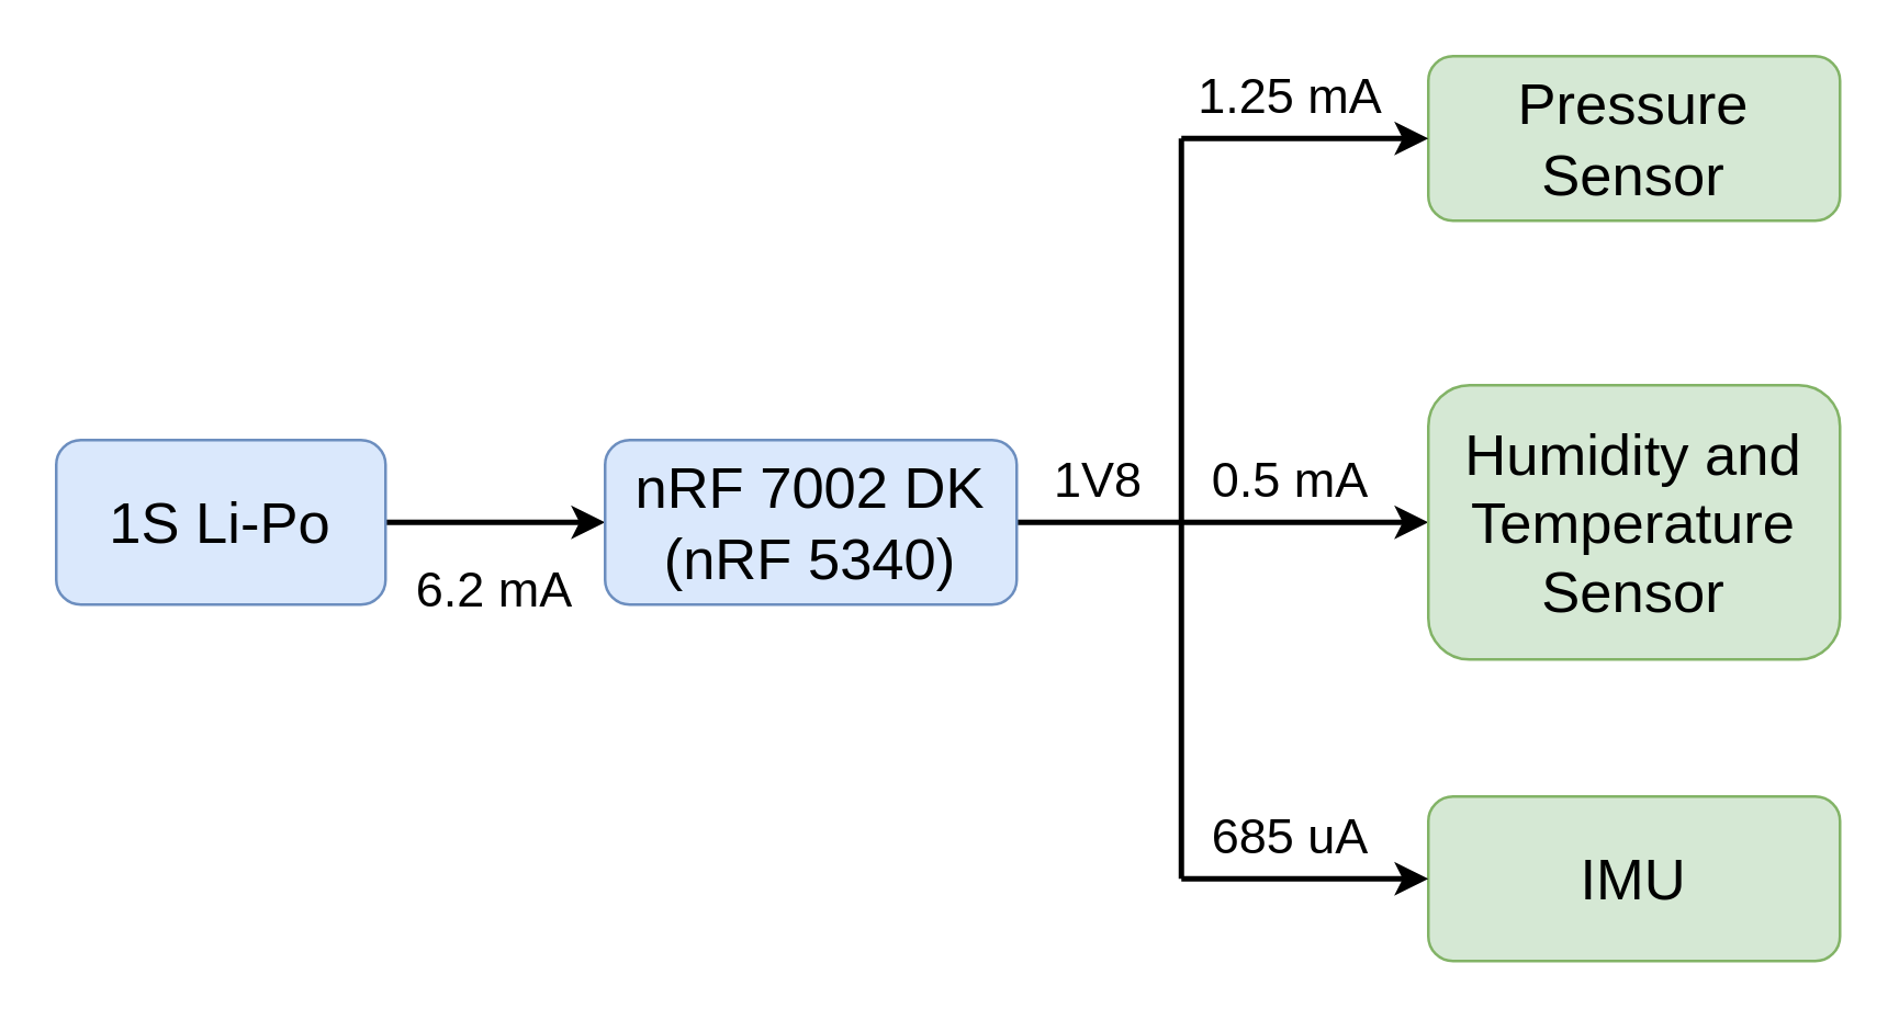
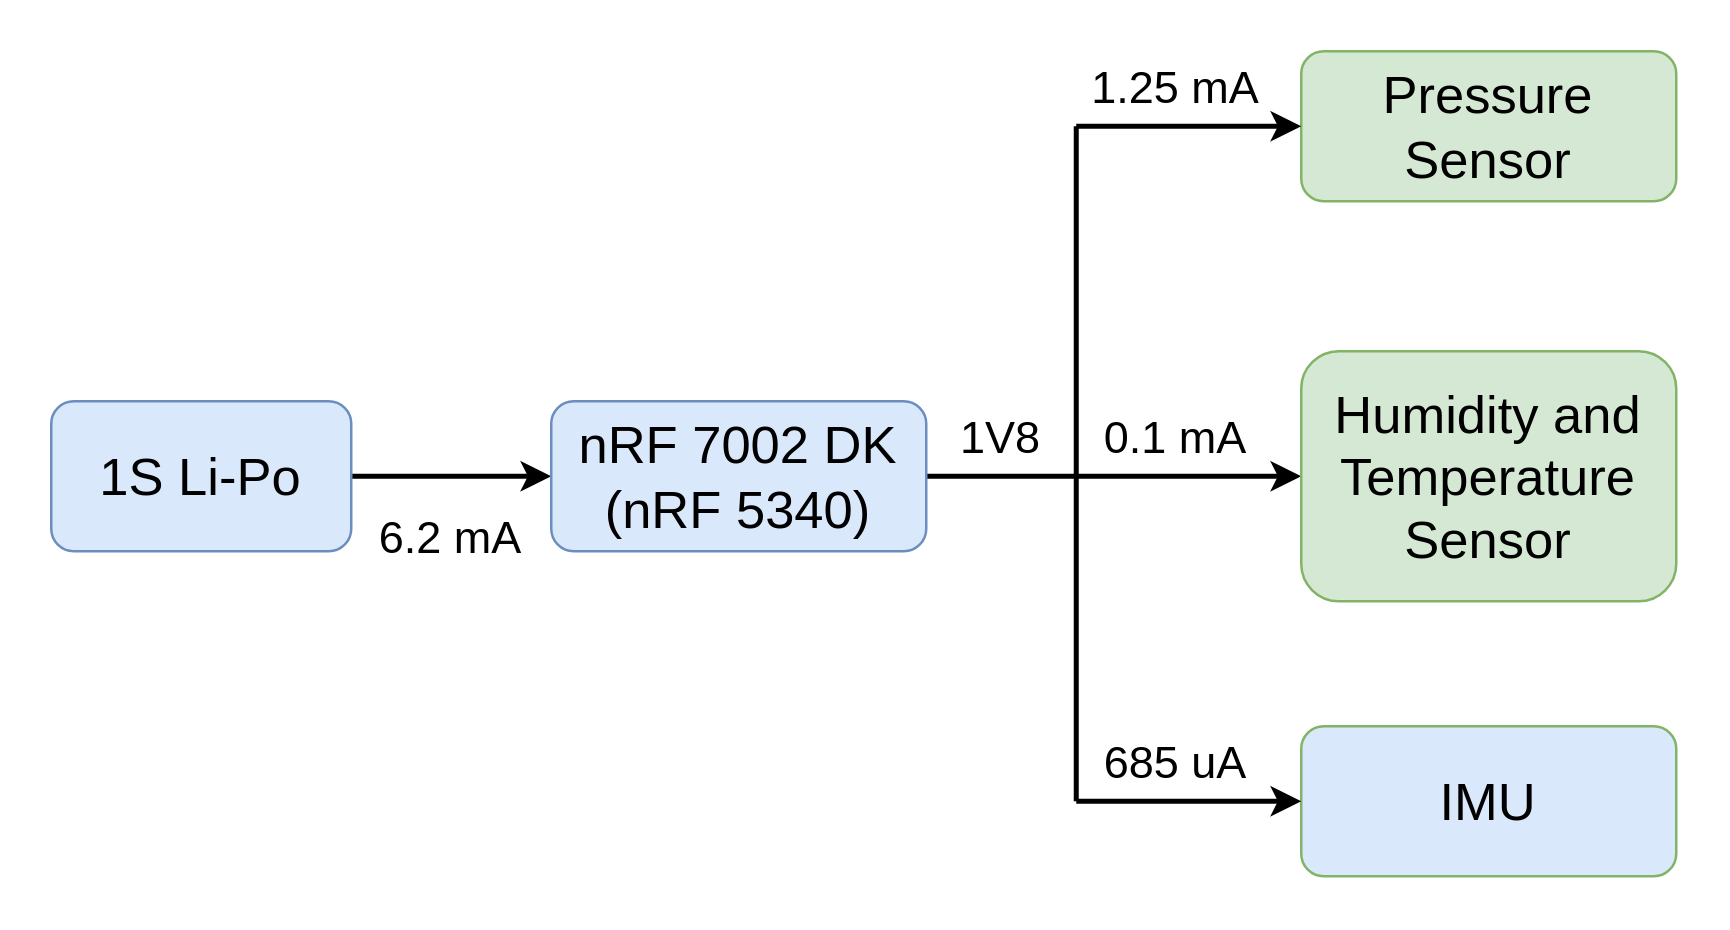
  <mxCell id="0" />
  <mxCell id="1" parent="0" />
  <mxCell id="2" value="" style="edgeStyle=orthogonalEdgeStyle;rounded=0;orthogonalLoop=1;jettySize=auto;html=1;startSize=11;strokeWidth=2;" edge="1" parent="1" source="3" target="5"><mxGeometry relative="1" as="geometry" /></mxCell>
  <mxCell id="3" value="&lt;font style=&quot;font-size: 21px;&quot;&gt;1S Li-Po&lt;/font&gt;" style="rounded=1;whiteSpace=wrap;html=1;fillColor=#dae8fc;strokeColor=#6c8ebf;" vertex="1" parent="1"><mxGeometry x="20" y="160" width="120" height="60" as="geometry" /></mxCell>
  <mxCell id="4" value="" style="edgeStyle=orthogonalEdgeStyle;rounded=0;orthogonalLoop=1;jettySize=auto;html=1;startSize=11;strokeWidth=2;" edge="1" parent="1" source="5" target="7"><mxGeometry relative="1" as="geometry" /></mxCell>
  <mxCell id="5" value="&lt;font style=&quot;font-size: 21px;&quot;&gt;nRF 7002 DK&lt;/font&gt;&lt;div&gt;&lt;font style=&quot;font-size: 21px;&quot;&gt;(nRF 5340)&lt;/font&gt;&lt;/div&gt;" style="rounded=1;whiteSpace=wrap;html=1;fillColor=#dae8fc;strokeColor=#6c8ebf;" vertex="1" parent="1"><mxGeometry x="220" y="160" width="150" height="60" as="geometry" /></mxCell>
  <mxCell id="6" value="&lt;span style=&quot;font-size: 21px;&quot;&gt;Pressure Sensor&lt;/span&gt;" style="rounded=1;whiteSpace=wrap;html=1;fillColor=#d5e8d4;strokeColor=#82b366;" vertex="1" parent="1"><mxGeometry x="520" y="20" width="150" height="60" as="geometry" /></mxCell>
  <mxCell id="7" value="&lt;font style=&quot;font-size: 21px;&quot;&gt;Humidity and Temperature Sensor&lt;/font&gt;" style="rounded=1;whiteSpace=wrap;html=1;fillColor=#d5e8d4;strokeColor=#82b366;" vertex="1" parent="1"><mxGeometry x="520" y="140" width="150" height="100" as="geometry" /></mxCell>
- <mxCell id="8" value="&lt;div&gt;&lt;span style=&quot;font-size: 21px; background-color: transparent; color: light-dark(rgb(0, 0, 0), rgb(255, 255, 255));&quot;&gt;IMU&lt;/span&gt;&lt;/div&gt;" style="rounded=1;whiteSpace=wrap;html=1;fillColor=#d5e8d4;strokeColor=#82b366;" vertex="1" parent="1"><mxGeometry x="520" y="290" width="150" height="60" as="geometry" /></mxCell>
+ <mxCell id="8" value="&lt;div&gt;&lt;span style=&quot;font-size: 21px; background-color: transparent; color: light-dark(rgb(0, 0, 0), rgb(255, 255, 255));&quot;&gt;IMU&lt;/span&gt;&lt;/div&gt;" style="rounded=1;whiteSpace=wrap;html=1;fillColor=#dae8fc;strokeColor=#82b366;" vertex="1" parent="1"><mxGeometry x="520" y="290" width="150" height="60" as="geometry" /></mxCell>
  <mxCell id="9" value="" style="endArrow=classic;html=1;rounded=0;entryX=0;entryY=0.5;entryDx=0;entryDy=0;startSize=11;strokeWidth=2;" edge="1" parent="1" target="6"><mxGeometry width="50" height="50" relative="1" as="geometry"><mxPoint x="430" y="50" as="sourcePoint" /><mxPoint x="430" y="180" as="targetPoint" /><Array as="points"><mxPoint x="450" y="50" /></Array></mxGeometry></mxCell>
  <mxCell id="10" value="" style="endArrow=classic;html=1;rounded=0;entryX=0;entryY=0.5;entryDx=0;entryDy=0;startSize=11;strokeWidth=2;" edge="1" parent="1" target="8"><mxGeometry width="50" height="50" relative="1" as="geometry"><mxPoint x="430" y="320" as="sourcePoint" /><mxPoint x="430" y="180" as="targetPoint" /></mxGeometry></mxCell>
  <mxCell id="11" value="" style="endArrow=none;html=1;rounded=0;startSize=11;strokeWidth=2;" edge="1" parent="1"><mxGeometry width="50" height="50" relative="1" as="geometry"><mxPoint x="430" y="50" as="sourcePoint" /><mxPoint x="430" y="190" as="targetPoint" /></mxGeometry></mxCell>
  <mxCell id="12" value="" style="endArrow=none;html=1;rounded=0;startSize=11;strokeWidth=2;" edge="1" parent="1"><mxGeometry width="50" height="50" relative="1" as="geometry"><mxPoint x="430" y="190" as="sourcePoint" /><mxPoint x="430" y="320" as="targetPoint" /></mxGeometry></mxCell>
  <mxCell id="13" value="&lt;font style=&quot;font-size: 18px;&quot;&gt;1V8&lt;/font&gt;" style="text;html=1;align=center;verticalAlign=middle;whiteSpace=wrap;rounded=0;" vertex="1" parent="1"><mxGeometry x="370" y="160" width="60" height="30" as="geometry" /></mxCell>
  <mxCell id="14" value="&lt;font style=&quot;font-size: 18px;&quot;&gt;1.25 mA&lt;/font&gt;" style="text;html=1;align=center;verticalAlign=middle;whiteSpace=wrap;rounded=0;" vertex="1" parent="1"><mxGeometry x="430" y="20" width="80" height="30" as="geometry" /></mxCell>
- <mxCell id="15" value="&lt;font style=&quot;font-size: 18px;&quot;&gt;0.5 mA&lt;/font&gt;" style="text;html=1;align=center;verticalAlign=middle;whiteSpace=wrap;rounded=0;" vertex="1" parent="1"><mxGeometry x="430" y="160" width="80" height="30" as="geometry" /></mxCell>
+ <mxCell id="15" value="&lt;font style=&quot;font-size: 18px;&quot;&gt;0.1 mA&lt;/font&gt;" style="text;html=1;align=center;verticalAlign=middle;whiteSpace=wrap;rounded=0;" vertex="1" parent="1"><mxGeometry x="430" y="160" width="80" height="30" as="geometry" /></mxCell>
  <mxCell id="16" value="&lt;font style=&quot;font-size: 18px;&quot;&gt;685 uA&lt;/font&gt;" style="text;html=1;align=center;verticalAlign=middle;whiteSpace=wrap;rounded=0;" vertex="1" parent="1"><mxGeometry x="430" y="290" width="80" height="30" as="geometry" /></mxCell>
  <mxCell id="17" value="&lt;font style=&quot;font-size: 18px;&quot;&gt;6.2 mA&lt;/font&gt;" style="text;html=1;align=center;verticalAlign=middle;whiteSpace=wrap;rounded=0;" vertex="1" parent="1"><mxGeometry x="150" y="200" width="60" height="30" as="geometry" /></mxCell>
